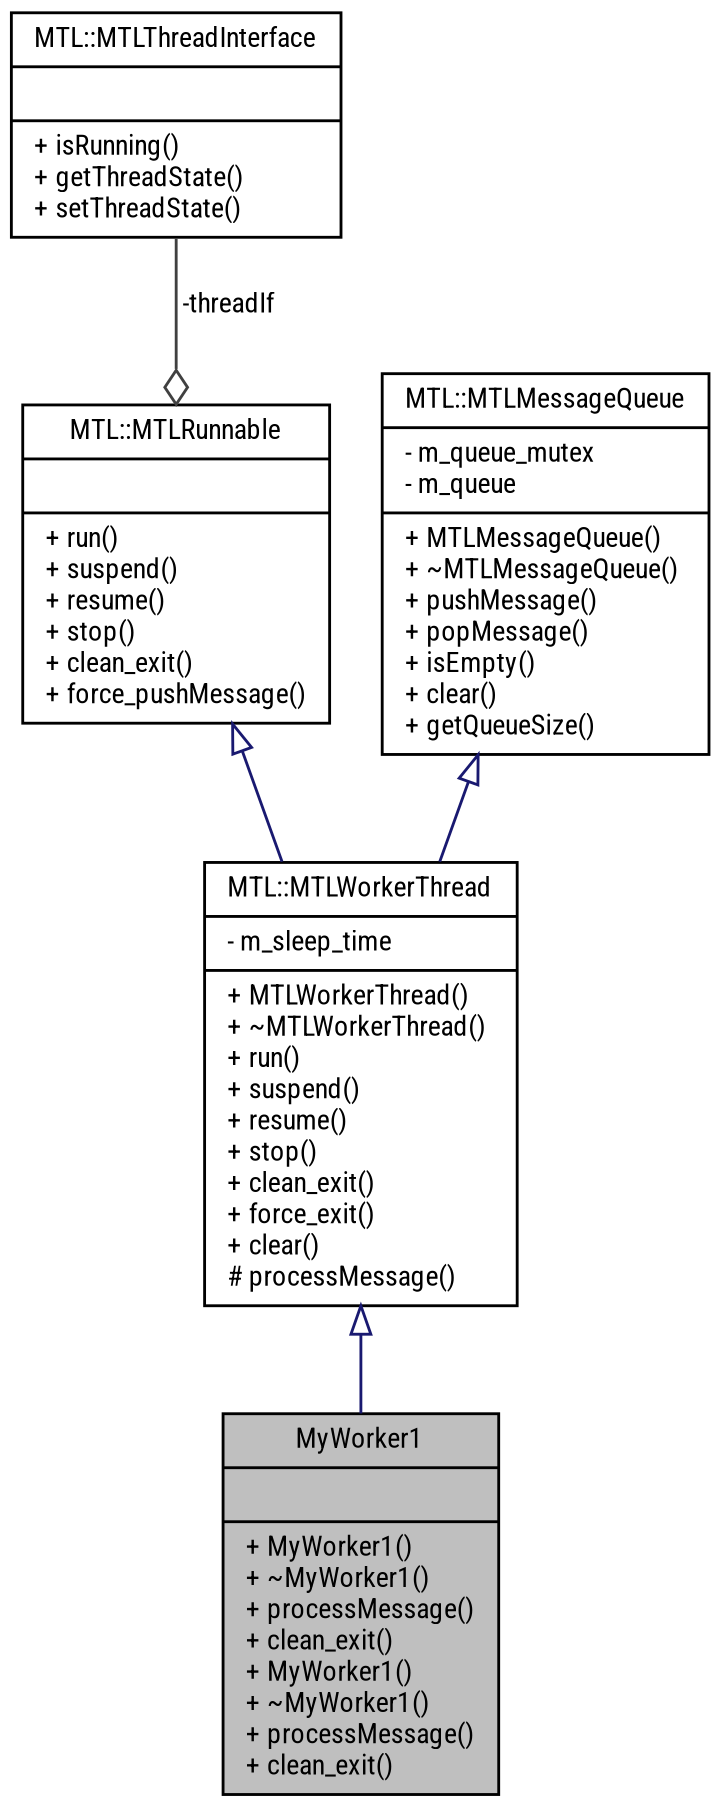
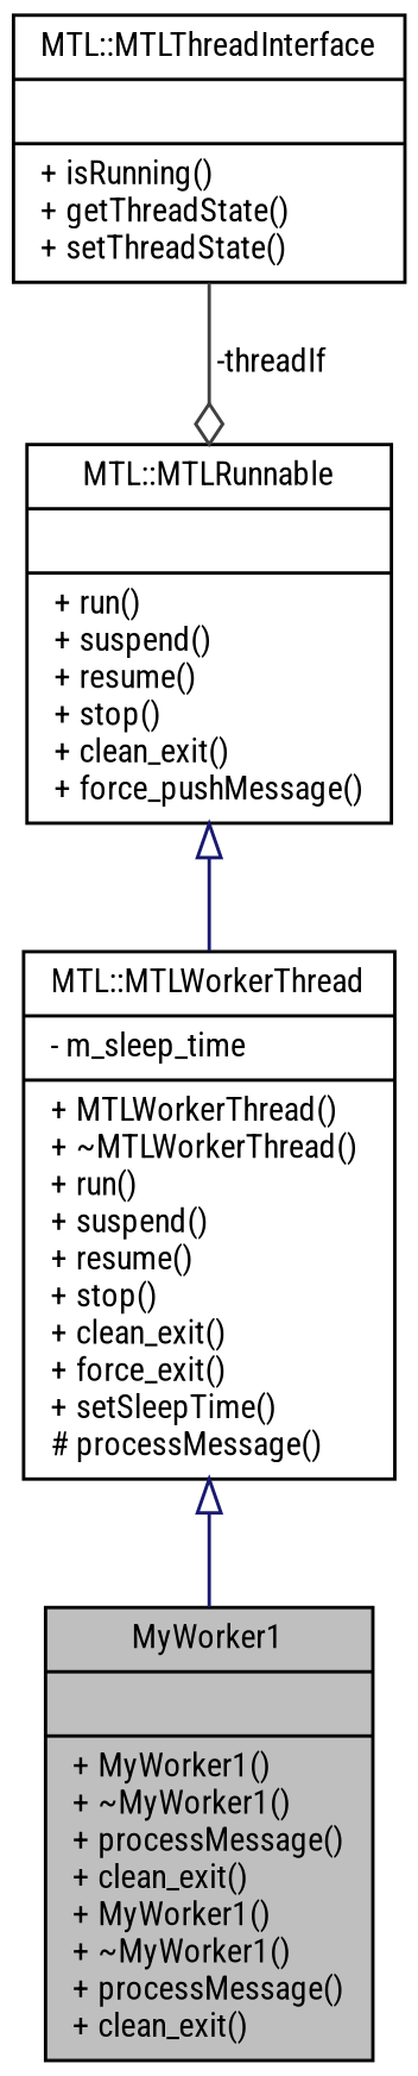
  digraph {
    fontname="Roboto Condensed"
    node [color=black fillcolor=white fontname="Roboto Condensed" fontsize=10 shape=record style=filled]
    edge [arrowtail=onormal color=midnightblue dir=back fontname="Roboto Condensed" fontsize=10 labelfontname=Helvetica labelfontsize=10 style=solid]
    n1 [fillcolor=grey75 fontcolor=black height=0.2 label="{MyWorker1\n||+ MyWorker1()\l+ ~MyWorker1()\l+ processMessage()\l+ clean_exit()\l+ MyWorker1()\l+ ~MyWorker1()\l+ processMessage()\l+ clean_exit()\l}" width=0.4]
-   n2 [height=0.2 label="{MTL::MTLWorkerThread\n|- m_sleep_time\l|+ MTLWorkerThread()\l+ ~MTLWorkerThread()\l+ run()\l+ suspend()\l+ resume()\l+ stop()\l+ clean_exit()\l+ force_exit()\l+ clear()\l# processMessage()\l}" width=0.4]
+   n2 [height=0.2 label="{MTL::MTLWorkerThread\n|- m_sleep_time\l|+ MTLWorkerThread()\l+ ~MTLWorkerThread()\l+ run()\l+ suspend()\l+ resume()\l+ stop()\l+ clean_exit()\l+ force_exit()\l+ setSleepTime()\l# processMessage()\l}" width=0.4]
    n3 [height=0.2 label="{MTL::MTLRunnable\n||+ run()\l+ suspend()\l+ resume()\l+ stop()\l+ clean_exit()\l+ force_pushMessage()\l}" width=0.4]
    n4 [height=0.2 label="{MTL::MTLThreadInterface\n||+ isRunning()\l+ getThreadState()\l+ setThreadState()\l}" width=0.4]
-   n5 [height=0.2 label="{MTL::MTLMessageQueue\n|- m_queue_mutex\l- m_queue\l|+ MTLMessageQueue()\l+ ~MTLMessageQueue()\l+ pushMessage()\l+ popMessage()\l+ isEmpty()\l+ clear()\l+ getQueueSize()\l}" width=0.4]
    n2 -> n1
    n3 -> n2
    n4 -> n3 [arrowhead=odiamond color=grey25 label=" -threadIf" arrowtail="" dir=""]
-   n5 -> n2
  }
